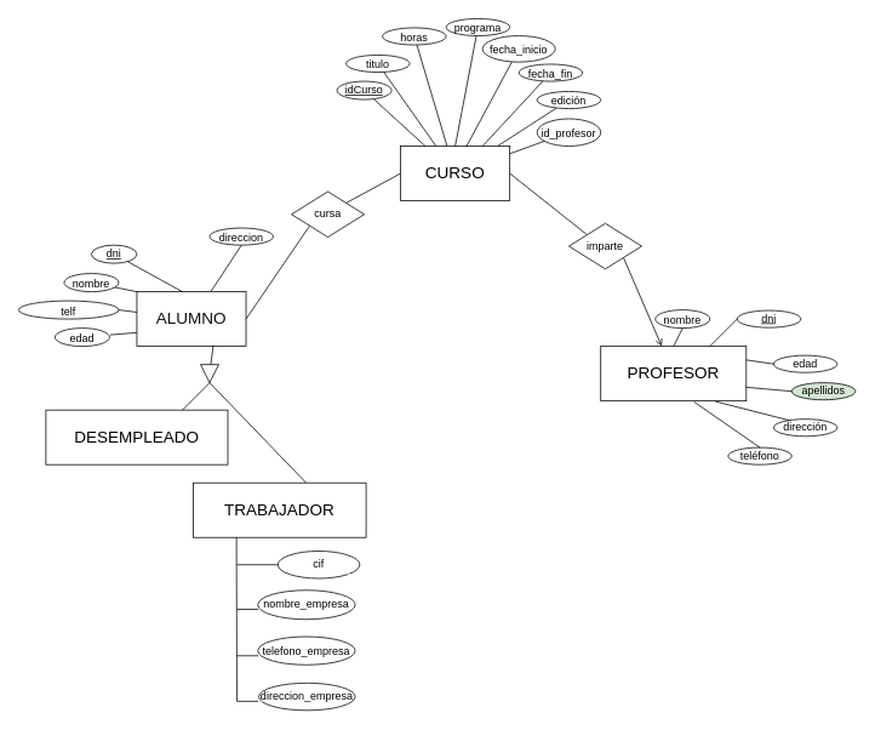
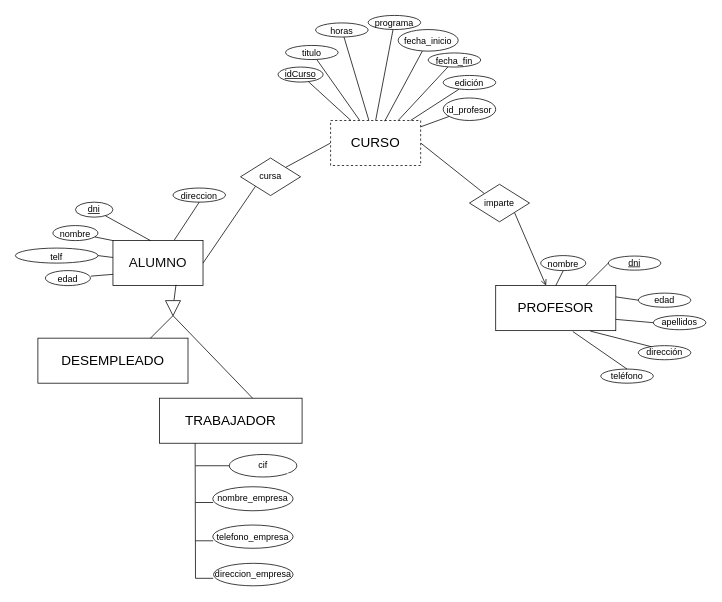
  <mxCell id="0" />
  <mxCell id="1" parent="0" />
  <mxCell id="2" value="&lt;font color=&quot;#0F0F0F&quot;&gt;ALUMNO&lt;/font&gt;" style="rounded=0;whiteSpace=wrap;html=1;shadow=0;sketch=0;fontSize=18;" vertex="1" parent="1"><mxGeometry x="150" y="320" width="120" height="60" as="geometry" /></mxCell>
  <mxCell id="3" value="DESEMPLEADO" style="rounded=0;whiteSpace=wrap;html=1;shadow=0;sketch=0;fontSize=18;" vertex="1" parent="1"><mxGeometry x="50" y="450" width="200" height="60" as="geometry" /></mxCell>
  <mxCell id="4" value="TRABAJADOR" style="rounded=0;whiteSpace=wrap;html=1;shadow=0;sketch=0;fontSize=18;" vertex="1" parent="1"><mxGeometry x="212" y="530" width="190" height="60" as="geometry" /></mxCell>
  <mxCell id="5" style="rounded=0;orthogonalLoop=1;jettySize=auto;html=1;entryX=1;entryY=0;entryDx=0;entryDy=0;exitX=0;exitY=0.5;exitDx=0;exitDy=0;endArrow=none;endFill=0;" edge="1" parent="1" source="7" target="25"><mxGeometry relative="1" as="geometry" /></mxCell>
  <mxCell id="6" style="rounded=0;orthogonalLoop=1;jettySize=auto;html=1;entryX=0;entryY=0;entryDx=0;entryDy=0;exitX=1;exitY=0.5;exitDx=0;exitDy=0;endArrow=none;endFill=0;" edge="1" parent="1" source="7" target="24"><mxGeometry relative="1" as="geometry" /></mxCell>
- <mxCell id="7" value="&lt;div&gt;CURSO&lt;/div&gt;" style="rounded=0;whiteSpace=wrap;html=1;shadow=0;sketch=0;fontSize=18;" vertex="1" parent="1"><mxGeometry x="440" y="160" width="120" height="60" as="geometry" /></mxCell>
+ <mxCell id="7" value="&lt;div&gt;CURSO&lt;/div&gt;" style="rounded=0;whiteSpace=wrap;html=1;shadow=0;sketch=0;fontSize=18;dashed=1;" vertex="1" parent="1"><mxGeometry x="440" y="160" width="120" height="60" as="geometry" /></mxCell>
  <mxCell id="8" value="" style="endArrow=none;html=1;rounded=1;sketch=0;fontSize=18;curved=0;exitX=1;exitY=0.5;exitDx=0;exitDy=0;entryX=0;entryY=1;entryDx=0;entryDy=0;" edge="1" parent="1" source="2" target="25"><mxGeometry width="50" height="50" relative="1" as="geometry"><mxPoint x="550" y="670" as="sourcePoint" /><mxPoint x="350" y="320" as="targetPoint" /></mxGeometry></mxCell>
  <mxCell id="9" value="PROFESOR" style="rounded=0;whiteSpace=wrap;html=1;shadow=0;sketch=0;fontSize=18;" vertex="1" parent="1"><mxGeometry x="660" y="380" width="160" height="60" as="geometry" /></mxCell>
  <mxCell id="10" value="" style="endArrow=open;html=1;rounded=1;sketch=0;fontSize=18;curved=0;exitX=1;exitY=1;exitDx=0;exitDy=0;" edge="1" parent="1" source="24" target="9"><mxGeometry width="50" height="50" relative="1" as="geometry"><mxPoint x="530" y="340" as="sourcePoint" /><mxPoint x="600" y="620" as="targetPoint" /><Array as="points" /></mxGeometry></mxCell>
  <mxCell id="11" value="" style="endArrow=none;html=1;rounded=0;startArrow=none;entryX=0.7;entryY=0.983;entryDx=0;entryDy=0;entryPerimeter=0;" edge="1" parent="1" source="15" target="2"><mxGeometry width="50" height="50" relative="1" as="geometry"><mxPoint x="230" y="420" as="sourcePoint" /><mxPoint x="230" y="370" as="targetPoint" /></mxGeometry></mxCell>
  <mxCell id="12" value="cif" style="ellipse;whiteSpace=wrap;html=1;rounded=0;shadow=0;sketch=0;fontSize=12;" vertex="1" parent="1"><mxGeometry x="305" y="605" width="90" height="30" as="geometry" /></mxCell>
  <mxCell id="13" value="" style="endArrow=none;html=1;rounded=0;exitX=0.75;exitY=0;exitDx=0;exitDy=0;" edge="1" parent="1" source="3"><mxGeometry width="50" height="50" relative="1" as="geometry"><mxPoint x="180" y="470" as="sourcePoint" /><mxPoint x="230" y="420" as="targetPoint" /></mxGeometry></mxCell>
  <mxCell id="14" value="" style="endArrow=none;html=1;rounded=0;exitX=0.653;exitY=0;exitDx=0;exitDy=0;exitPerimeter=0;" edge="1" parent="1" source="4"><mxGeometry width="50" height="50" relative="1" as="geometry"><mxPoint x="420" y="490" as="sourcePoint" /><mxPoint x="230" y="420" as="targetPoint" /></mxGeometry></mxCell>
  <mxCell id="15" value="" style="triangle;whiteSpace=wrap;html=1;rotation=0;direction=south;" vertex="1" parent="1"><mxGeometry x="220" y="400" width="20" height="20" as="geometry" /></mxCell>
  <mxCell id="16" value="" style="endArrow=none;html=1;rounded=0;" edge="1" parent="1" target="15"><mxGeometry width="50" height="50" relative="1" as="geometry"><mxPoint x="230" y="420" as="sourcePoint" /><mxPoint x="230" y="385" as="targetPoint" /></mxGeometry></mxCell>
  <mxCell id="17" value="" style="endArrow=none;html=1;rounded=1;sketch=0;curved=0;" edge="1" parent="1" target="18"><mxGeometry width="50" height="50" relative="1" as="geometry"><mxPoint x="200" y="320" as="sourcePoint" /><mxPoint x="200" y="290" as="targetPoint" /><Array as="points" /></mxGeometry></mxCell>
  <mxCell id="18" value="&lt;u&gt;dni&lt;/u&gt;" style="ellipse;whiteSpace=wrap;html=1;rounded=0;sketch=0;" vertex="1" parent="1"><mxGeometry x="100" y="268.79" width="50" height="20" as="geometry" /></mxCell>
  <mxCell id="19" style="edgeStyle=orthogonalEdgeStyle;curved=0;rounded=1;sketch=0;orthogonalLoop=1;jettySize=auto;html=1;exitX=1;exitY=1;exitDx=0;exitDy=0;fontSize=12;fontColor=#0F0F0F;strokeColor=#FFFFFF;" edge="1" parent="1" source="12"><mxGeometry relative="1" as="geometry"><mxPoint x="835" y="540" as="targetPoint" /></mxGeometry></mxCell>
  <mxCell id="20" value="&lt;font style=&quot;font-size: 12px;&quot;&gt;edad&lt;/font&gt;" style="ellipse;whiteSpace=wrap;html=1;rounded=0;shadow=0;sketch=0;fontSize=12;" vertex="1" parent="1"><mxGeometry x="850" y="390.003" width="70" height="18.79" as="geometry" /></mxCell>
- <mxCell id="21" value="apellidos" style="ellipse;whiteSpace=wrap;html=1;rounded=0;shadow=0;sketch=0;fontSize=12;fillColor=#d5e8d4;" vertex="1" parent="1"><mxGeometry x="870" y="419.996" width="70" height="18.79" as="geometry" /></mxCell>
+ <mxCell id="21" value="apellidos" style="ellipse;whiteSpace=wrap;html=1;rounded=0;shadow=0;sketch=0;fontSize=12;" vertex="1" parent="1"><mxGeometry x="870" y="419.996" width="70" height="18.79" as="geometry" /></mxCell>
  <mxCell id="22" value="dirección" style="ellipse;whiteSpace=wrap;html=1;rounded=0;shadow=0;sketch=0;fontSize=12;" vertex="1" parent="1"><mxGeometry x="850" y="459.999" width="70" height="18.79" as="geometry" /></mxCell>
  <mxCell id="23" value="teléfono" style="ellipse;whiteSpace=wrap;html=1;rounded=0;shadow=0;sketch=0;fontSize=12;" vertex="1" parent="1"><mxGeometry x="800" y="491.21" width="70" height="18.79" as="geometry" /></mxCell>
  <mxCell id="24" value="imparte" style="rhombus;whiteSpace=wrap;html=1;" vertex="1" parent="1"><mxGeometry x="625" y="245" width="80" height="50" as="geometry" /></mxCell>
  <mxCell id="25" value="cursa" style="rhombus;whiteSpace=wrap;html=1;" vertex="1" parent="1"><mxGeometry x="320" width="80" height="50" as="geometry" y="210" /></mxCell>
  <mxCell id="26" value="&lt;font style=&quot;font-size: 12px;&quot;&gt;nombre&lt;/font&gt;" style="ellipse;whiteSpace=wrap;html=1;rounded=0;shadow=0;sketch=0;fontSize=18;" vertex="1" parent="1"><mxGeometry x="70" y="300" width="60" height="20" as="geometry" /></mxCell>
  <mxCell id="27" value="" style="endArrow=none;html=1;rounded=1;sketch=0;curved=0;entryX=0;entryY=0;entryDx=0;entryDy=0;" edge="1" parent="1" source="26" target="2"><mxGeometry width="50" height="50" relative="1" as="geometry"><mxPoint x="140" y="320" as="sourcePoint" /><mxPoint x="147.96" y="342.98" as="targetPoint" /></mxGeometry></mxCell>
  <mxCell id="28" value="&lt;font style=&quot;font-size: 12px;&quot;&gt;direccion&lt;/font&gt;" style="ellipse;whiteSpace=wrap;html=1;rounded=0;shadow=0;sketch=0;fontSize=18;" vertex="1" parent="1"><mxGeometry x="230" y="250" width="70" height="18.79" as="geometry" /></mxCell>
  <mxCell id="29" value="" style="endArrow=none;html=1;rounded=1;sketch=0;curved=0;exitX=0.681;exitY=-0.011;exitDx=0;exitDy=0;exitPerimeter=0;entryX=0.5;entryY=1;entryDx=0;entryDy=0;" edge="1" parent="1" source="2" target="28"><mxGeometry width="50" height="50" relative="1" as="geometry"><mxPoint x="210" y="330" as="sourcePoint" /><mxPoint x="240" y="271" as="targetPoint" /><Array as="points" /></mxGeometry></mxCell>
  <mxCell id="30" value="&lt;font style=&quot;font-size: 12px;&quot;&gt;telf&lt;/font&gt;" style="ellipse;whiteSpace=wrap;html=1;rounded=0;shadow=0;sketch=0;fontSize=18;" vertex="1" parent="1"><mxGeometry x="20" y="330" width="110" height="20" as="geometry" /></mxCell>
  <mxCell id="31" value="" style="endArrow=none;html=1;rounded=1;sketch=0;curved=0;entryX=1;entryY=0.5;entryDx=0;entryDy=0;" edge="1" parent="1" source="2" target="30"><mxGeometry width="50" height="50" relative="1" as="geometry"><mxPoint x="241.72" y="329.34" as="sourcePoint" /><mxPoint x="255" y="290" as="targetPoint" /><Array as="points" /></mxGeometry></mxCell>
  <mxCell id="32" value="&lt;font style=&quot;font-size: 12px;&quot;&gt;edad&lt;/font&gt;" style="ellipse;whiteSpace=wrap;html=1;rounded=0;shadow=0;sketch=0;fontSize=18;" vertex="1" parent="1"><mxGeometry x="60" y="360" width="60" height="20" as="geometry" /></mxCell>
  <mxCell id="33" value="" style="endArrow=none;html=1;rounded=1;sketch=0;fontSize=12;curved=0;exitX=0;exitY=0.75;exitDx=0;exitDy=0;entryX=1.013;entryY=0.367;entryDx=0;entryDy=0;entryPerimeter=0;" edge="1" parent="1" source="2" target="32"><mxGeometry width="50" height="50" relative="1" as="geometry"><mxPoint x="280" y="330" as="sourcePoint" /><mxPoint x="330" y="280" as="targetPoint" /></mxGeometry></mxCell>
  <mxCell id="34" value="" style="edgeStyle=orthogonalEdgeStyle;curved=0;rounded=1;sketch=0;orthogonalLoop=1;jettySize=auto;html=1;fontSize=12;fontColor=#0F0F0F;strokeColor=#FFFFFF;" edge="1" parent="1" source="35" target="36"><mxGeometry relative="1" as="geometry" /></mxCell>
  <mxCell id="35" value="direccion_empresa" style="ellipse;whiteSpace=wrap;html=1;rounded=0;shadow=0;sketch=0;fontSize=12;" vertex="1" parent="1"><mxGeometry x="284" y="750" width="106" height="30" as="geometry" /></mxCell>
  <mxCell id="36" value="telefono_empresa" style="ellipse;whiteSpace=wrap;html=1;rounded=0;shadow=0;sketch=0;fontSize=12;" vertex="1" parent="1"><mxGeometry x="283" y="699" width="107" height="31" as="geometry" /></mxCell>
  <mxCell id="37" value="" style="endArrow=none;html=1;rounded=0;exitX=0.5;exitY=0;exitDx=0;exitDy=0;entryX=0.642;entryY=1.019;entryDx=0;entryDy=0;entryPerimeter=0;" edge="1" parent="1" source="23" target="9"><mxGeometry width="50" height="50" relative="1" as="geometry"><mxPoint x="610" y="490" as="sourcePoint" /><mxPoint x="660" y="440" as="targetPoint" /></mxGeometry></mxCell>
  <mxCell id="38" value="" style="endArrow=none;html=1;rounded=1;sketch=0;fontSize=11;fontColor=#0F0F0F;strokeColor=default;curved=0;exitX=0.25;exitY=1;exitDx=0;exitDy=0;" edge="1" parent="1" source="4"><mxGeometry width="50" height="50" relative="1" as="geometry"><mxPoint x="230" y="600" as="sourcePoint" /><mxPoint x="260" y="770" as="targetPoint" /></mxGeometry></mxCell>
  <mxCell id="39" value="" style="endArrow=none;html=1;rounded=0;exitX=0.251;exitY=0.077;exitDx=0;exitDy=0;exitPerimeter=0;entryX=0.788;entryY=1.01;entryDx=0;entryDy=0;entryPerimeter=0;" edge="1" parent="1" source="22" target="9"><mxGeometry width="50" height="50" relative="1" as="geometry"><mxPoint x="610" y="490" as="sourcePoint" /><mxPoint x="660" y="440" as="targetPoint" /></mxGeometry></mxCell>
  <mxCell id="40" value="" style="endArrow=none;html=1;rounded=1;sketch=0;fontSize=11;fontColor=#0F0F0F;strokeColor=default;curved=0;entryX=0;entryY=0.5;entryDx=0;entryDy=0;" edge="1" parent="1" target="12"><mxGeometry width="50" height="50" relative="1" as="geometry"><mxPoint x="260" y="620" as="sourcePoint" /><mxPoint x="320" y="660" as="targetPoint" /></mxGeometry></mxCell>
  <mxCell id="41" value="" style="endArrow=none;html=1;rounded=0;exitX=0;exitY=0.5;exitDx=0;exitDy=0;entryX=1;entryY=0.75;entryDx=0;entryDy=0;" edge="1" parent="1" source="21" target="9"><mxGeometry width="50" height="50" relative="1" as="geometry"><mxPoint x="610" y="490" as="sourcePoint" /><mxPoint x="660" y="440" as="targetPoint" /></mxGeometry></mxCell>
  <mxCell id="42" value="" style="endArrow=none;html=1;rounded=1;sketch=0;fontSize=11;fontColor=#0F0F0F;strokeColor=default;curved=0;entryX=0;entryY=0.5;entryDx=0;entryDy=0;" edge="1" parent="1"><mxGeometry width="50" height="50" relative="1" as="geometry"><mxPoint x="260" y="669" as="sourcePoint" /><mxPoint x="283.5" y="669" as="targetPoint" /></mxGeometry></mxCell>
  <mxCell id="43" value="" style="endArrow=none;html=1;rounded=0;exitX=0;exitY=0.5;exitDx=0;exitDy=0;entryX=1;entryY=0.25;entryDx=0;entryDy=0;" edge="1" parent="1" source="20" target="9"><mxGeometry width="50" height="50" relative="1" as="geometry"><mxPoint x="610" y="490" as="sourcePoint" /><mxPoint x="660" y="440" as="targetPoint" /></mxGeometry></mxCell>
  <mxCell id="44" value="" style="endArrow=none;html=1;rounded=1;sketch=0;fontSize=11;fontColor=#0F0F0F;strokeColor=default;curved=0;entryX=0;entryY=0.5;entryDx=0;entryDy=0;" edge="1" parent="1"><mxGeometry width="50" height="50" relative="1" as="geometry"><mxPoint x="260" y="720" as="sourcePoint" /><mxPoint x="283.5" y="720" as="targetPoint" /></mxGeometry></mxCell>
  <mxCell id="45" value="" style="endArrow=none;html=1;rounded=0;entryX=0.75;entryY=0;entryDx=0;entryDy=0;exitX=0;exitY=0.5;exitDx=0;exitDy=0;" edge="1" parent="1" source="47" target="9"><mxGeometry width="50" height="50" relative="1" as="geometry"><mxPoint x="810" y="350" as="sourcePoint" /><mxPoint x="660" y="440" as="targetPoint" /></mxGeometry></mxCell>
  <mxCell id="46" value="" style="endArrow=none;html=1;rounded=1;sketch=0;fontSize=11;fontColor=#0F0F0F;strokeColor=default;curved=0;entryX=0;entryY=0.5;entryDx=0;entryDy=0;" edge="1" parent="1"><mxGeometry width="50" height="50" relative="1" as="geometry"><mxPoint x="260" y="770" as="sourcePoint" /><mxPoint x="283.5" y="770" as="targetPoint" /></mxGeometry></mxCell>
  <mxCell id="47" value="&lt;font style=&quot;font-size: 12px;&quot;&gt;dni&lt;/font&gt;" style="ellipse;whiteSpace=wrap;html=1;rounded=0;shadow=0;sketch=0;fontSize=12;fontStyle=4" vertex="1" parent="1"><mxGeometry x="810" y="340.603" width="70" height="18.79" as="geometry" /></mxCell>
  <mxCell id="48" value="nombre_empresa" style="ellipse;whiteSpace=wrap;html=1;rounded=0;shadow=0;sketch=0;fontSize=12;" vertex="1" parent="1"><mxGeometry x="283" y="648" width="107" height="32" as="geometry" /></mxCell>
  <mxCell id="49" value="&lt;font style=&quot;font-size: 12px;&quot;&gt;nombre&lt;/font&gt;" style="ellipse;whiteSpace=wrap;html=1;rounded=0;shadow=0;sketch=0;fontSize=18;" vertex="1" parent="1"><mxGeometry x="720" y="340" width="60" height="20" as="geometry" /></mxCell>
  <mxCell id="50" value="" style="endArrow=none;html=1;rounded=1;sketch=0;fontSize=12;curved=0;entryX=0.5;entryY=1;entryDx=0;entryDy=0;exitX=0.5;exitY=0;exitDx=0;exitDy=0;" edge="1" parent="1" source="9" target="49"><mxGeometry width="50" height="50" relative="1" as="geometry"><mxPoint x="749.33" y="400" as="sourcePoint" /><mxPoint x="749.33" y="320" as="targetPoint" /></mxGeometry></mxCell>
  <mxCell id="51" style="edgeStyle=none;rounded=0;orthogonalLoop=1;jettySize=auto;html=1;fontSize=12;endArrow=none;endFill=0;" edge="1" parent="1" source="52" target="7"><mxGeometry relative="1" as="geometry" /></mxCell>
  <mxCell id="52" value="&lt;u&gt;idCurso&lt;/u&gt;" style="ellipse;whiteSpace=wrap;html=1;rounded=0;sketch=0;" vertex="1" parent="1"><mxGeometry x="370" y="88.79" width="60" height="20" as="geometry" /></mxCell>
  <mxCell id="53" style="edgeStyle=none;rounded=0;orthogonalLoop=1;jettySize=auto;html=1;fontSize=12;endArrow=none;endFill=0;" edge="1" parent="1" source="54" target="7"><mxGeometry relative="1" as="geometry" /></mxCell>
  <mxCell id="54" value="&lt;span style=&quot;font-size: 12px;&quot;&gt;horas&lt;/span&gt;" style="ellipse;whiteSpace=wrap;html=1;rounded=0;shadow=0;sketch=0;fontSize=18;" vertex="1" parent="1"><mxGeometry x="420" y="30" width="70" height="18.79" as="geometry" /></mxCell>
  <mxCell id="55" style="edgeStyle=none;rounded=0;orthogonalLoop=1;jettySize=auto;html=1;fontSize=12;endArrow=none;endFill=0;" edge="1" parent="1" source="56" target="7"><mxGeometry relative="1" as="geometry" /></mxCell>
  <mxCell id="56" value="&lt;span style=&quot;font-size: 12px;&quot;&gt;titulo&lt;br&gt;&lt;/span&gt;" style="ellipse;whiteSpace=wrap;html=1;rounded=0;shadow=0;sketch=0;fontSize=18;" vertex="1" parent="1"><mxGeometry x="380" y="60" width="70" height="18.79" as="geometry" /></mxCell>
  <mxCell id="57" style="edgeStyle=none;rounded=0;orthogonalLoop=1;jettySize=auto;html=1;entryX=0.5;entryY=0;entryDx=0;entryDy=0;fontSize=12;endArrow=none;endFill=0;" edge="1" parent="1" source="58" target="7"><mxGeometry relative="1" as="geometry" /></mxCell>
  <mxCell id="58" value="&lt;span style=&quot;font-size: 12px;&quot;&gt;programa&lt;br&gt;&lt;/span&gt;" style="ellipse;whiteSpace=wrap;html=1;rounded=0;shadow=0;sketch=0;fontSize=18;" vertex="1" parent="1"><mxGeometry x="490" y="20" width="70" height="18.79" as="geometry" /></mxCell>
  <mxCell id="59" style="edgeStyle=none;rounded=0;orthogonalLoop=1;jettySize=auto;html=1;entryX=0.6;entryY=0.017;entryDx=0;entryDy=0;entryPerimeter=0;fontSize=12;endArrow=none;endFill=0;" edge="1" parent="1" source="60" target="7"><mxGeometry relative="1" as="geometry" /></mxCell>
  <mxCell id="60" value="&lt;span style=&quot;font-size: 12px;&quot;&gt;fecha_inicio&lt;br&gt;&lt;/span&gt;" style="ellipse;whiteSpace=wrap;html=1;rounded=0;shadow=0;sketch=0;fontSize=18;" vertex="1" parent="1"><mxGeometry x="530" y="38.79" width="80" height="28.79" as="geometry" /></mxCell>
  <mxCell id="61" style="edgeStyle=none;rounded=0;orthogonalLoop=1;jettySize=auto;html=1;entryX=0.75;entryY=0;entryDx=0;entryDy=0;fontSize=12;endArrow=none;endFill=0;" edge="1" parent="1" source="62" target="7"><mxGeometry relative="1" as="geometry" /></mxCell>
  <mxCell id="62" value="&lt;span style=&quot;font-size: 12px;&quot;&gt;fecha_fin&lt;br&gt;&lt;/span&gt;" style="ellipse;whiteSpace=wrap;html=1;rounded=0;shadow=0;sketch=0;fontSize=18;" vertex="1" parent="1"><mxGeometry x="570" y="70" width="70" height="18.79" as="geometry" /></mxCell>
  <mxCell id="63" style="edgeStyle=none;rounded=0;orthogonalLoop=1;jettySize=auto;html=1;fontSize=12;endArrow=none;endFill=0;" edge="1" parent="1" source="64" target="7"><mxGeometry relative="1" as="geometry" /></mxCell>
  <mxCell id="64" value="&lt;span style=&quot;font-size: 12px;&quot;&gt;edición&lt;br&gt;&lt;/span&gt;" style="ellipse;whiteSpace=wrap;html=1;rounded=0;shadow=0;sketch=0;fontSize=18;" vertex="1" parent="1"><mxGeometry x="590" y="100" width="70" height="18.79" as="geometry" /></mxCell>
  <mxCell id="65" style="edgeStyle=none;rounded=0;orthogonalLoop=1;jettySize=auto;html=1;fontSize=12;endArrow=none;endFill=0;" edge="1" parent="1" source="66" target="7"><mxGeometry relative="1" as="geometry" /></mxCell>
  <mxCell id="66" value="&lt;span style=&quot;font-size: 12px;&quot;&gt;id_profesor&lt;br&gt;&lt;/span&gt;" style="ellipse;whiteSpace=wrap;html=1;rounded=0;shadow=0;sketch=0;fontSize=18;" vertex="1" parent="1"><mxGeometry x="590" y="130" width="70" height="30" as="geometry" /></mxCell>
